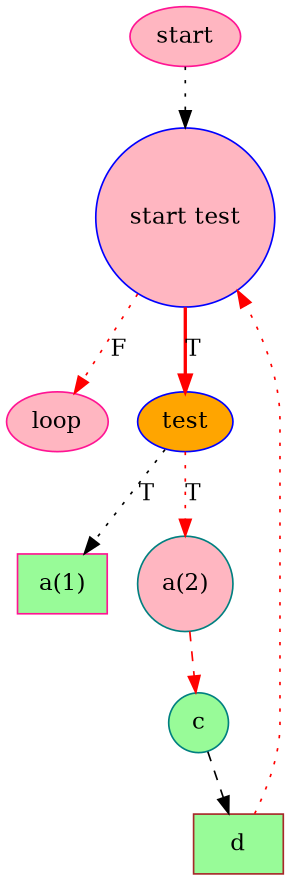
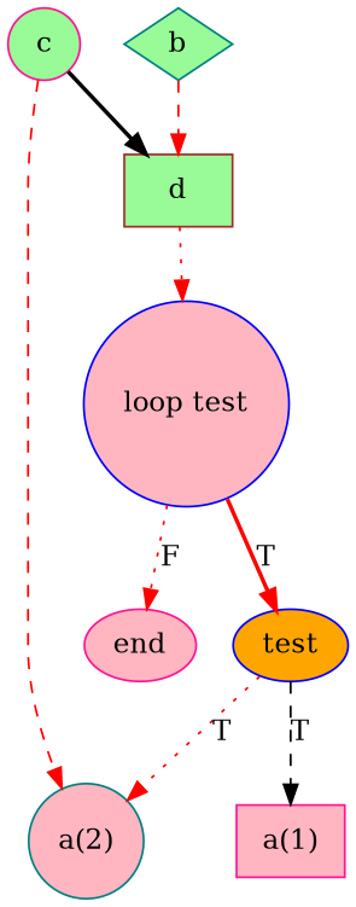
  digraph {
    node [color=deeppink fillcolor=lightpink shape=ellipse style=filled]
    edge [color=red style=dotted]
-   n1 [label=start]
-   n2 [color=blue label="start test" shape=circle]
-   n3 [label=loop]
+   n2 [color=blue label="loop test" shape=circle]
+   n3 [label=end]
    n4 [color=blue fillcolor=orange label=test]
-   n5 [fillcolor=palegreen label="a(1)" shape=box]
+   n5 [label="a(1)" shape=box]
    n6 [color=teal label="a(2)" shape=circle]
+   n7 [color=teal fillcolor=palegreen label=b shape=diamond]
    n8 [color=brown fillcolor=palegreen label=d shape=box]
-   n9 [color=teal fillcolor=palegreen label=c shape=circle]
-   n1 -> n2 [color=black]
+   n9 [fillcolor=palegreen label=c shape=circle]
    n2 -> n3 [label=F]
    n2 -> n4 [label=T style=bold]
-   n4 -> n5 [color=black label=T]
+   n4 -> n5 [color=black label=T style=dashed]
    n4 -> n6 [label=T]
-   n6 -> n9 [style=dashed]
+   n9 -> n6 [style=dashed]
+   n7 -> n8 [style=dashed]
    n8 -> n2
-   n9 -> n8 [color=black style=dashed]
+   n9 -> n8 [color=black style=bold]
  }
